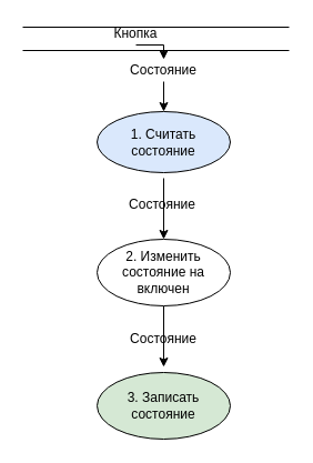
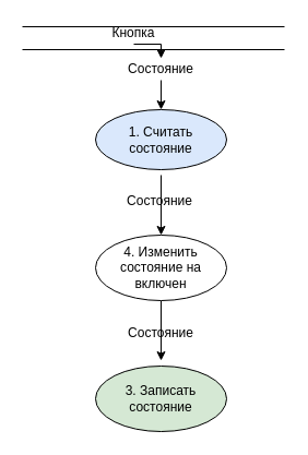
  <mxCell id="0" />
  <mxCell id="1" parent="0" />
  <mxCell id="2" value="" style="shape=link;html=1;width=21;" parent="1" edge="1"><mxGeometry width="50" height="50" relative="1" as="geometry"><mxPoint x="20" y="34.5" as="sourcePoint" /><mxPoint x="260" y="34.5" as="targetPoint" /></mxGeometry></mxCell>
  <mxCell id="3" style="edgeStyle=orthogonalEdgeStyle;rounded=0;orthogonalLoop=1;jettySize=auto;html=1;exitX=0.5;exitY=1;exitDx=0;exitDy=0;entryX=0.5;entryY=0;entryDx=0;entryDy=0;" parent="1" source="10" edge="1"><mxGeometry relative="1" as="geometry"><mxPoint x="147" y="100" as="targetPoint" /></mxGeometry></mxCell>
  <mxCell id="4" value="Кнопка" style="text;html=1;strokeColor=none;fillColor=none;align=center;verticalAlign=middle;whiteSpace=wrap;rounded=0;" parent="1" vertex="1"><mxGeometry x="22" y="20" width="200" height="20" as="geometry" /></mxCell>
  <mxCell id="5" style="edgeStyle=orthogonalEdgeStyle;rounded=0;orthogonalLoop=1;jettySize=auto;html=1;exitX=0.5;exitY=1;exitDx=0;exitDy=0;entryX=0.5;entryY=0;entryDx=0;entryDy=0;" parent="1" edge="1"><mxGeometry relative="1" as="geometry"><mxPoint x="147" y="160" as="sourcePoint" /><mxPoint x="147" y="215" as="targetPoint" /></mxGeometry></mxCell>
  <mxCell id="6" style="edgeStyle=orthogonalEdgeStyle;rounded=0;orthogonalLoop=1;jettySize=auto;html=1;exitX=0.5;exitY=1;exitDx=0;exitDy=0;entryX=0.5;entryY=0;entryDx=0;entryDy=0;" parent="1" edge="1"><mxGeometry relative="1" as="geometry"><mxPoint x="147" y="275" as="sourcePoint" /><mxPoint x="147" y="330" as="targetPoint" /></mxGeometry></mxCell>
  <mxCell id="7" value="&lt;span&gt;1. Cчитать состояние&lt;/span&gt;" style="ellipse;whiteSpace=wrap;html=1;fillColor=#dae8fc;" parent="1" vertex="1"><mxGeometry x="87" y="100" width="120" height="55" as="geometry" /></mxCell>
- <mxCell id="8" value="&lt;span&gt;2. Изменить состояние на включен&lt;/span&gt;" style="ellipse;whiteSpace=wrap;html=1;" parent="1" vertex="1"><mxGeometry x="87" y="215" width="120" height="60" as="geometry" /></mxCell>
+ <mxCell id="8" value="&lt;span&gt;4. Изменить состояние на включен&lt;/span&gt;" style="ellipse;whiteSpace=wrap;html=1;" parent="1" vertex="1"><mxGeometry x="87" y="215" width="120" height="60" as="geometry" /></mxCell>
  <mxCell id="9" value="&lt;span&gt;3. Записать состояние&lt;/span&gt;" style="ellipse;whiteSpace=wrap;html=1;fillColor=#d5e8d4;" parent="1" vertex="1"><mxGeometry x="87" y="335" width="120" height="60" as="geometry" /></mxCell>
  <mxCell id="10" value="Состояние" style="text;html=1;strokeColor=none;fillColor=none;align=center;verticalAlign=middle;whiteSpace=wrap;rounded=0;" vertex="1" parent="1"><mxGeometry x="127" y="53" width="40" height="20" as="geometry" /></mxCell>
  <mxCell id="11" style="edgeStyle=orthogonalEdgeStyle;rounded=0;orthogonalLoop=1;jettySize=auto;html=1;exitX=0.5;exitY=1;exitDx=0;exitDy=0;entryX=0.5;entryY=0;entryDx=0;entryDy=0;" edge="1" parent="1" source="4" target="10"><mxGeometry relative="1" as="geometry"><mxPoint x="147" y="100" as="targetPoint" /><mxPoint x="147" y="45" as="sourcePoint" /></mxGeometry></mxCell>
  <mxCell id="12" value="Состояние&lt;br&gt;" style="text;html=1;strokeColor=none;fillColor=none;align=center;verticalAlign=middle;whiteSpace=wrap;rounded=0;" vertex="1" parent="1"><mxGeometry x="126" y="174" width="40" height="20" as="geometry" /></mxCell>
  <mxCell id="13" value="Состояние&lt;br&gt;" style="text;html=1;strokeColor=none;fillColor=none;align=center;verticalAlign=middle;whiteSpace=wrap;rounded=0;" vertex="1" parent="1"><mxGeometry x="127" y="295" width="40" height="20" as="geometry" /></mxCell>
